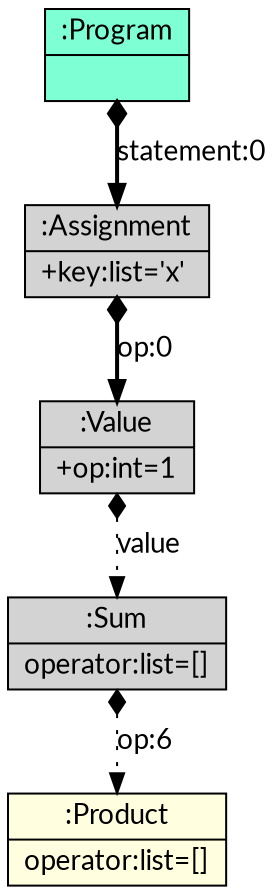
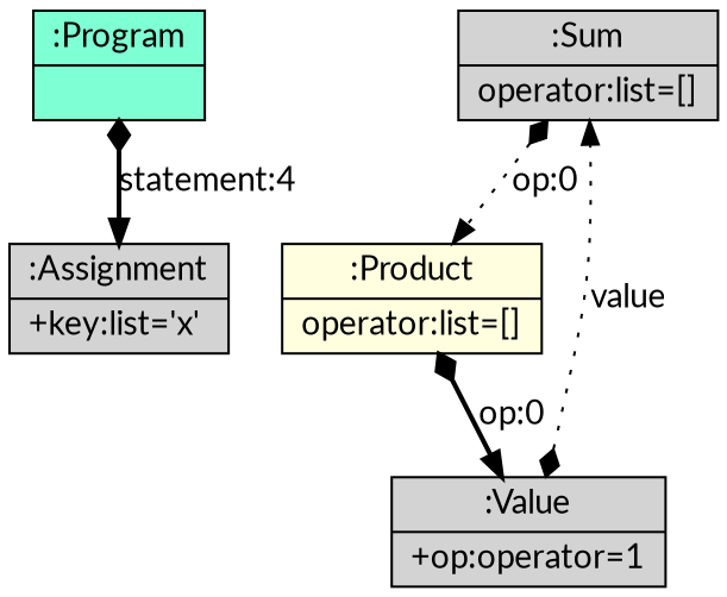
  digraph {
    fontname=Lato
    fontsize=8
    nodesep=0.3
    node [fillcolor=lightgrey fontname=Lato shape=record style=filled]
    edge [arrowtail=diamond dir=both fontname=Lato style=bold]
    n1 [fillcolor=aquamarine label="{:Program|}"]
    n2 [label="{:Assignment|+key:list='x'\l}"]
    n3 [label="{:Sum|operator:list=[]\l}"]
    n4 [fillcolor=lightyellow label="{:Product|operator:list=[]\l}"]
-   n5 [label="{:Value|+op:int=1\l}"]
-   n1 -> n2 [label="statement:0"]
-   n3 -> n4 [label="op:6" style=dotted]
-   n2 -> n5 [label="op:0"]
+   n5 [label="{:Value|+op:operator=1\l}"]
+   n1 -> n2 [label="statement:4"]
+   n3 -> n4 [label="op:0" style=dotted]
+   n4 -> n5 [label="op:0"]
    n5 -> n3 [label=value style=dotted]
  }
